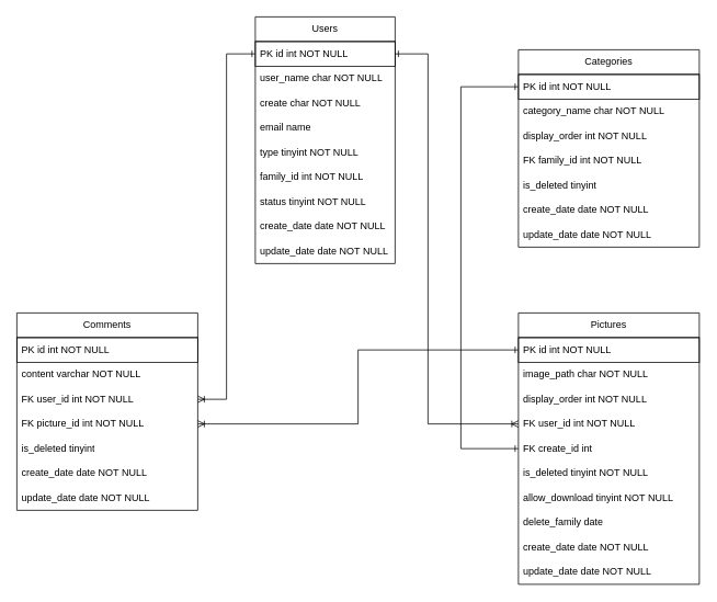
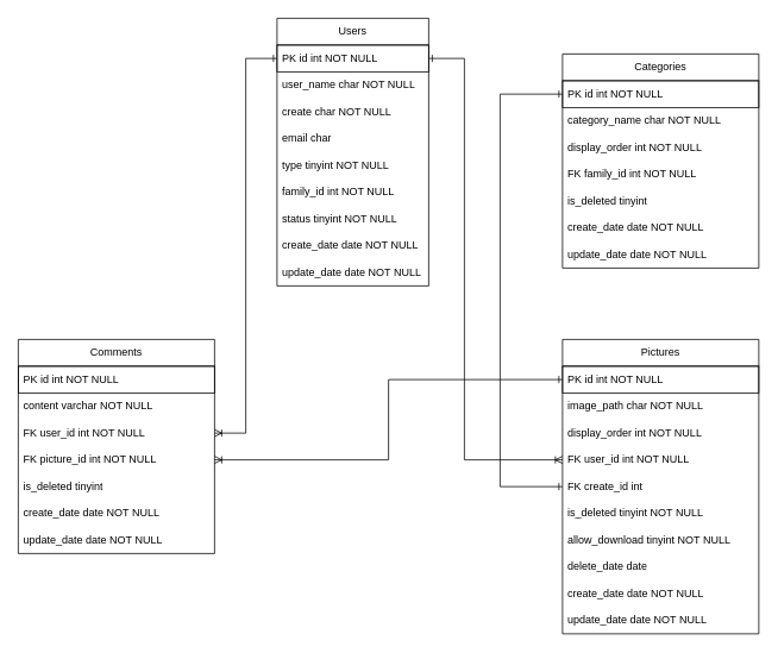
  <mxCell id="0" />
  <mxCell id="1" parent="0" />
  <mxCell id="2" value="Users" style="swimlane;fontStyle=0;childLayout=stackLayout;horizontal=1;startSize=30;horizontalStack=0;resizeParent=1;resizeParentMax=0;resizeLast=0;collapsible=1;marginBottom=0;whiteSpace=wrap;html=1;" vertex="1" parent="1"><mxGeometry x="310" y="20" width="170" height="300" as="geometry" /></mxCell>
  <mxCell id="3" value="PK id int NOT NULL" style="text;strokeColor=default;fillColor=none;align=left;verticalAlign=middle;spacingLeft=4;spacingRight=4;overflow=hidden;points=[[0,0.5],[1,0.5]];portConstraint=eastwest;rotatable=0;whiteSpace=wrap;html=1;" vertex="1" parent="2"><mxGeometry y="30" width="170" height="30" as="geometry" /></mxCell>
  <mxCell id="4" value="user_name char NOT NULL" style="text;strokeColor=none;fillColor=none;align=left;verticalAlign=middle;spacingLeft=4;spacingRight=4;overflow=hidden;points=[[0,0.5],[1,0.5]];portConstraint=eastwest;rotatable=0;whiteSpace=wrap;html=1;" vertex="1" parent="2"><mxGeometry y="60" width="170" height="30" as="geometry" /></mxCell>
  <mxCell id="5" value="create char NOT NULL" style="text;strokeColor=none;fillColor=none;align=left;verticalAlign=middle;spacingLeft=4;spacingRight=4;overflow=hidden;points=[[0,0.5],[1,0.5]];portConstraint=eastwest;rotatable=0;whiteSpace=wrap;html=1;" vertex="1" parent="2"><mxGeometry y="90" width="170" height="30" as="geometry" /></mxCell>
- <mxCell id="6" value="email name" style="text;strokeColor=none;fillColor=none;align=left;verticalAlign=middle;spacingLeft=4;spacingRight=4;overflow=hidden;points=[[0,0.5],[1,0.5]];portConstraint=eastwest;rotatable=0;whiteSpace=wrap;html=1;" vertex="1" parent="2"><mxGeometry y="120" width="170" height="30" as="geometry" /></mxCell>
+ <mxCell id="6" value="email char" style="text;strokeColor=none;fillColor=none;align=left;verticalAlign=middle;spacingLeft=4;spacingRight=4;overflow=hidden;points=[[0,0.5],[1,0.5]];portConstraint=eastwest;rotatable=0;whiteSpace=wrap;html=1;" vertex="1" parent="2"><mxGeometry y="120" width="170" height="30" as="geometry" /></mxCell>
  <mxCell id="7" value="type tinyint NOT NULL" style="text;strokeColor=none;fillColor=none;align=left;verticalAlign=middle;spacingLeft=4;spacingRight=4;overflow=hidden;points=[[0,0.5],[1,0.5]];portConstraint=eastwest;rotatable=0;whiteSpace=wrap;html=1;" vertex="1" parent="2"><mxGeometry y="150" width="170" height="30" as="geometry" /></mxCell>
  <mxCell id="8" value="family_id int NOT NULL" style="text;strokeColor=none;fillColor=none;align=left;verticalAlign=middle;spacingLeft=4;spacingRight=4;overflow=hidden;points=[[0,0.5],[1,0.5]];portConstraint=eastwest;rotatable=0;whiteSpace=wrap;html=1;" vertex="1" parent="2"><mxGeometry y="180" width="170" height="30" as="geometry" /></mxCell>
  <mxCell id="9" value="status tinyint NOT NULL" style="text;strokeColor=none;fillColor=none;align=left;verticalAlign=middle;spacingLeft=4;spacingRight=4;overflow=hidden;points=[[0,0.5],[1,0.5]];portConstraint=eastwest;rotatable=0;whiteSpace=wrap;html=1;" vertex="1" parent="2"><mxGeometry y="210" width="170" height="30" as="geometry" /></mxCell>
  <mxCell id="10" value="create_date date NOT NULL" style="text;strokeColor=none;fillColor=none;align=left;verticalAlign=middle;spacingLeft=4;spacingRight=4;overflow=hidden;points=[[0,0.5],[1,0.5]];portConstraint=eastwest;rotatable=0;whiteSpace=wrap;html=1;" vertex="1" parent="2"><mxGeometry y="240" width="170" height="30" as="geometry" /></mxCell>
  <mxCell id="11" value="update_date date NOT NULL" style="text;strokeColor=none;fillColor=none;align=left;verticalAlign=middle;spacingLeft=4;spacingRight=4;overflow=hidden;points=[[0,0.5],[1,0.5]];portConstraint=eastwest;rotatable=0;whiteSpace=wrap;html=1;" vertex="1" parent="2"><mxGeometry y="270" width="170" height="30" as="geometry" /></mxCell>
  <mxCell id="12" value="Categories" style="swimlane;fontStyle=0;childLayout=stackLayout;horizontal=1;startSize=30;horizontalStack=0;resizeParent=1;resizeParentMax=0;resizeLast=0;collapsible=1;marginBottom=0;whiteSpace=wrap;html=1;" vertex="1" parent="1"><mxGeometry x="630" y="60" width="220" height="240" as="geometry" /></mxCell>
  <mxCell id="13" value="PK id int NOT NULL" style="text;strokeColor=default;fillColor=none;align=left;verticalAlign=middle;spacingLeft=4;spacingRight=4;overflow=hidden;points=[[0,0.5],[1,0.5]];portConstraint=eastwest;rotatable=0;whiteSpace=wrap;html=1;" vertex="1" parent="12"><mxGeometry y="30" width="220" height="30" as="geometry" /></mxCell>
  <mxCell id="14" value="category_name char NOT NULL" style="text;strokeColor=none;fillColor=none;align=left;verticalAlign=middle;spacingLeft=4;spacingRight=4;overflow=hidden;points=[[0,0.5],[1,0.5]];portConstraint=eastwest;rotatable=0;whiteSpace=wrap;html=1;" vertex="1" parent="12"><mxGeometry y="60" width="220" height="30" as="geometry" /></mxCell>
  <mxCell id="15" value="display_order int NOT NULL" style="text;strokeColor=none;fillColor=none;align=left;verticalAlign=middle;spacingLeft=4;spacingRight=4;overflow=hidden;points=[[0,0.5],[1,0.5]];portConstraint=eastwest;rotatable=0;whiteSpace=wrap;html=1;" vertex="1" parent="12"><mxGeometry y="90" width="220" height="30" as="geometry" /></mxCell>
  <mxCell id="16" value="FK family_id int NOT NULL" style="text;strokeColor=none;fillColor=none;align=left;verticalAlign=middle;spacingLeft=4;spacingRight=4;overflow=hidden;points=[[0,0.5],[1,0.5]];portConstraint=eastwest;rotatable=0;whiteSpace=wrap;html=1;" vertex="1" parent="12"><mxGeometry y="120" width="220" height="30" as="geometry" /></mxCell>
  <mxCell id="17" value="is_deleted tinyint" style="text;strokeColor=none;fillColor=none;align=left;verticalAlign=middle;spacingLeft=4;spacingRight=4;overflow=hidden;points=[[0,0.5],[1,0.5]];portConstraint=eastwest;rotatable=0;whiteSpace=wrap;html=1;" vertex="1" parent="12"><mxGeometry y="150" width="220" height="30" as="geometry" /></mxCell>
  <mxCell id="18" value="create_date date NOT NULL" style="text;strokeColor=none;fillColor=none;align=left;verticalAlign=middle;spacingLeft=4;spacingRight=4;overflow=hidden;points=[[0,0.5],[1,0.5]];portConstraint=eastwest;rotatable=0;whiteSpace=wrap;html=1;" vertex="1" parent="12"><mxGeometry y="180" width="220" height="30" as="geometry" /></mxCell>
  <mxCell id="19" value="update_date date NOT NULL" style="text;strokeColor=none;fillColor=none;align=left;verticalAlign=middle;spacingLeft=4;spacingRight=4;overflow=hidden;points=[[0,0.5],[1,0.5]];portConstraint=eastwest;rotatable=0;whiteSpace=wrap;html=1;" vertex="1" parent="12"><mxGeometry y="210" width="220" height="30" as="geometry" /></mxCell>
  <mxCell id="20" value="Pictures" style="swimlane;fontStyle=0;childLayout=stackLayout;horizontal=1;startSize=30;horizontalStack=0;resizeParent=1;resizeParentMax=0;resizeLast=0;collapsible=1;marginBottom=0;whiteSpace=wrap;html=1;" vertex="1" parent="1"><mxGeometry x="630" y="380" width="220" height="330" as="geometry" /></mxCell>
  <mxCell id="21" value="PK id int NOT NULL" style="text;strokeColor=default;fillColor=none;align=left;verticalAlign=middle;spacingLeft=4;spacingRight=4;overflow=hidden;points=[[0,0.5],[1,0.5]];portConstraint=eastwest;rotatable=0;whiteSpace=wrap;html=1;" vertex="1" parent="20"><mxGeometry y="30" width="220" height="30" as="geometry" /></mxCell>
  <mxCell id="22" value="image_path char NOT NULL" style="text;strokeColor=none;fillColor=none;align=left;verticalAlign=middle;spacingLeft=4;spacingRight=4;overflow=hidden;points=[[0,0.5],[1,0.5]];portConstraint=eastwest;rotatable=0;whiteSpace=wrap;html=1;" vertex="1" parent="20"><mxGeometry y="60" width="220" height="30" as="geometry" /></mxCell>
  <mxCell id="23" value="display_order int NOT NULL" style="text;strokeColor=none;fillColor=none;align=left;verticalAlign=middle;spacingLeft=4;spacingRight=4;overflow=hidden;points=[[0,0.5],[1,0.5]];portConstraint=eastwest;rotatable=0;whiteSpace=wrap;html=1;" vertex="1" parent="20"><mxGeometry y="90" width="220" height="30" as="geometry" /></mxCell>
  <mxCell id="24" value="FK user_id int NOT NULL" style="text;strokeColor=none;fillColor=none;align=left;verticalAlign=middle;spacingLeft=4;spacingRight=4;overflow=hidden;points=[[0,0.5],[1,0.5]];portConstraint=eastwest;rotatable=0;whiteSpace=wrap;html=1;" vertex="1" parent="20"><mxGeometry y="120" width="220" height="30" as="geometry" /></mxCell>
  <mxCell id="25" value="FK create_id int" style="text;strokeColor=none;fillColor=none;align=left;verticalAlign=middle;spacingLeft=4;spacingRight=4;overflow=hidden;points=[[0,0.5],[1,0.5]];portConstraint=eastwest;rotatable=0;whiteSpace=wrap;html=1;" vertex="1" parent="20"><mxGeometry y="150" width="220" height="30" as="geometry" /></mxCell>
  <mxCell id="26" value="is_deleted tinyint NOT NULL" style="text;strokeColor=none;fillColor=none;align=left;verticalAlign=middle;spacingLeft=4;spacingRight=4;overflow=hidden;points=[[0,0.5],[1,0.5]];portConstraint=eastwest;rotatable=0;whiteSpace=wrap;html=1;" vertex="1" parent="20"><mxGeometry y="180" width="220" height="30" as="geometry" /></mxCell>
  <mxCell id="27" value="allow_download&amp;nbsp;tinyint NOT NULL" style="text;strokeColor=none;fillColor=none;align=left;verticalAlign=middle;spacingLeft=4;spacingRight=4;overflow=hidden;points=[[0,0.5],[1,0.5]];portConstraint=eastwest;rotatable=0;whiteSpace=wrap;html=1;" vertex="1" parent="20"><mxGeometry y="210" width="220" height="30" as="geometry" /></mxCell>
- <mxCell id="28" value="delete_family date" style="text;strokeColor=none;fillColor=none;align=left;verticalAlign=middle;spacingLeft=4;spacingRight=4;overflow=hidden;points=[[0,0.5],[1,0.5]];portConstraint=eastwest;rotatable=0;whiteSpace=wrap;html=1;" vertex="1" parent="20"><mxGeometry y="240" width="220" height="30" as="geometry" /></mxCell>
+ <mxCell id="28" value="delete_date date" style="text;strokeColor=none;fillColor=none;align=left;verticalAlign=middle;spacingLeft=4;spacingRight=4;overflow=hidden;points=[[0,0.5],[1,0.5]];portConstraint=eastwest;rotatable=0;whiteSpace=wrap;html=1;" vertex="1" parent="20"><mxGeometry y="240" width="220" height="30" as="geometry" /></mxCell>
  <mxCell id="29" value="create_date date NOT NULL" style="text;strokeColor=none;fillColor=none;align=left;verticalAlign=middle;spacingLeft=4;spacingRight=4;overflow=hidden;points=[[0,0.5],[1,0.5]];portConstraint=eastwest;rotatable=0;whiteSpace=wrap;html=1;" vertex="1" parent="20"><mxGeometry y="270" width="220" height="30" as="geometry" /></mxCell>
  <mxCell id="30" value="update_date date NOT NULL" style="text;strokeColor=none;fillColor=none;align=left;verticalAlign=middle;spacingLeft=4;spacingRight=4;overflow=hidden;points=[[0,0.5],[1,0.5]];portConstraint=eastwest;rotatable=0;whiteSpace=wrap;html=1;" vertex="1" parent="20"><mxGeometry y="300" width="220" height="30" as="geometry" /></mxCell>
  <mxCell id="31" style="edgeStyle=orthogonalEdgeStyle;rounded=0;orthogonalLoop=1;jettySize=auto;html=1;exitX=1;exitY=0.5;exitDx=0;exitDy=0;entryX=0;entryY=0.5;entryDx=0;entryDy=0;endArrow=ERoneToMany;endFill=0;startArrow=ERone;startFill=0;" edge="1" parent="1" source="3" target="24"><mxGeometry relative="1" as="geometry"><mxPoint x="500" y="265" as="sourcePoint" /><mxPoint x="600" y="205" as="targetPoint" /><Array as="points"><mxPoint x="520" y="65" /><mxPoint x="520" y="515" /></Array></mxGeometry></mxCell>
  <mxCell id="32" style="edgeStyle=orthogonalEdgeStyle;rounded=0;orthogonalLoop=1;jettySize=auto;html=1;exitX=0;exitY=0.5;exitDx=0;exitDy=0;entryX=0;entryY=0.5;entryDx=0;entryDy=0;endArrow=ERone;endFill=0;startArrow=ERone;startFill=0;" edge="1" parent="1" source="13" target="25"><mxGeometry relative="1" as="geometry"><mxPoint x="490" y="75" as="sourcePoint" /><mxPoint x="600" y="565" as="targetPoint" /><Array as="points"><mxPoint x="560" y="105" /><mxPoint x="560" y="545" /></Array></mxGeometry></mxCell>
  <mxCell id="33" value="Comments" style="swimlane;fontStyle=0;childLayout=stackLayout;horizontal=1;startSize=30;horizontalStack=0;resizeParent=1;resizeParentMax=0;resizeLast=0;collapsible=1;marginBottom=0;whiteSpace=wrap;html=1;" vertex="1" parent="1"><mxGeometry x="20" y="380" width="220" height="240" as="geometry" /></mxCell>
  <mxCell id="34" value="PK id int NOT NULL" style="text;strokeColor=default;fillColor=none;align=left;verticalAlign=middle;spacingLeft=4;spacingRight=4;overflow=hidden;points=[[0,0.5],[1,0.5]];portConstraint=eastwest;rotatable=0;whiteSpace=wrap;html=1;" vertex="1" parent="33"><mxGeometry y="30" width="220" height="30" as="geometry" /></mxCell>
  <mxCell id="35" value="content varchar NOT NULL" style="text;strokeColor=none;fillColor=none;align=left;verticalAlign=middle;spacingLeft=4;spacingRight=4;overflow=hidden;points=[[0,0.5],[1,0.5]];portConstraint=eastwest;rotatable=0;whiteSpace=wrap;html=1;" vertex="1" parent="33"><mxGeometry y="60" width="220" height="30" as="geometry" /></mxCell>
  <mxCell id="36" value="FK user_id int NOT NULL" style="text;strokeColor=none;fillColor=none;align=left;verticalAlign=middle;spacingLeft=4;spacingRight=4;overflow=hidden;points=[[0,0.5],[1,0.5]];portConstraint=eastwest;rotatable=0;whiteSpace=wrap;html=1;" vertex="1" parent="33"><mxGeometry y="90" width="220" height="30" as="geometry" /></mxCell>
  <mxCell id="37" value="FK picture_id int NOT NULL" style="text;strokeColor=none;fillColor=none;align=left;verticalAlign=middle;spacingLeft=4;spacingRight=4;overflow=hidden;points=[[0,0.5],[1,0.5]];portConstraint=eastwest;rotatable=0;whiteSpace=wrap;html=1;" vertex="1" parent="33"><mxGeometry y="120" width="220" height="30" as="geometry" /></mxCell>
  <mxCell id="38" value="is_deleted tinyint" style="text;strokeColor=none;fillColor=none;align=left;verticalAlign=middle;spacingLeft=4;spacingRight=4;overflow=hidden;points=[[0,0.5],[1,0.5]];portConstraint=eastwest;rotatable=0;whiteSpace=wrap;html=1;" vertex="1" parent="33"><mxGeometry y="150" width="220" height="30" as="geometry" /></mxCell>
  <mxCell id="39" value="create_date date NOT NULL" style="text;strokeColor=none;fillColor=none;align=left;verticalAlign=middle;spacingLeft=4;spacingRight=4;overflow=hidden;points=[[0,0.5],[1,0.5]];portConstraint=eastwest;rotatable=0;whiteSpace=wrap;html=1;" vertex="1" parent="33"><mxGeometry y="180" width="220" height="30" as="geometry" /></mxCell>
  <mxCell id="40" value="update_date date NOT NULL" style="text;strokeColor=none;fillColor=none;align=left;verticalAlign=middle;spacingLeft=4;spacingRight=4;overflow=hidden;points=[[0,0.5],[1,0.5]];portConstraint=eastwest;rotatable=0;whiteSpace=wrap;html=1;" vertex="1" parent="33"><mxGeometry y="210" width="220" height="30" as="geometry" /></mxCell>
  <mxCell id="41" style="edgeStyle=orthogonalEdgeStyle;rounded=0;orthogonalLoop=1;jettySize=auto;html=1;entryX=0;entryY=0.5;entryDx=0;entryDy=0;endArrow=ERone;endFill=0;startArrow=ERoneToMany;startFill=0;exitX=1;exitY=0.5;exitDx=0;exitDy=0;" edge="1" parent="1" source="37" target="21"><mxGeometry relative="1" as="geometry"><mxPoint x="360" y="530" as="sourcePoint" /><mxPoint x="470" y="450" as="targetPoint" /></mxGeometry></mxCell>
  <mxCell id="42" style="edgeStyle=orthogonalEdgeStyle;rounded=0;orthogonalLoop=1;jettySize=auto;html=1;entryX=0;entryY=0.5;entryDx=0;entryDy=0;endArrow=ERone;endFill=0;startArrow=ERoneToMany;startFill=0;exitX=1;exitY=0.5;exitDx=0;exitDy=0;" edge="1" parent="1" source="36" target="3"><mxGeometry relative="1" as="geometry"><mxPoint x="270" y="480" as="sourcePoint" /><mxPoint x="590" y="430" as="targetPoint" /></mxGeometry></mxCell>
